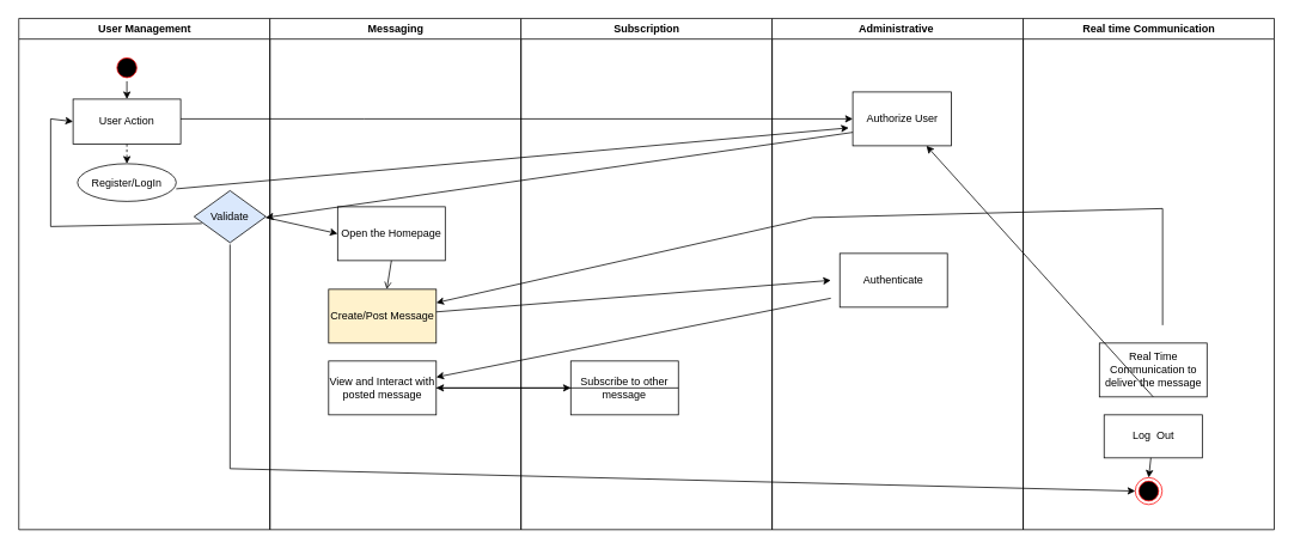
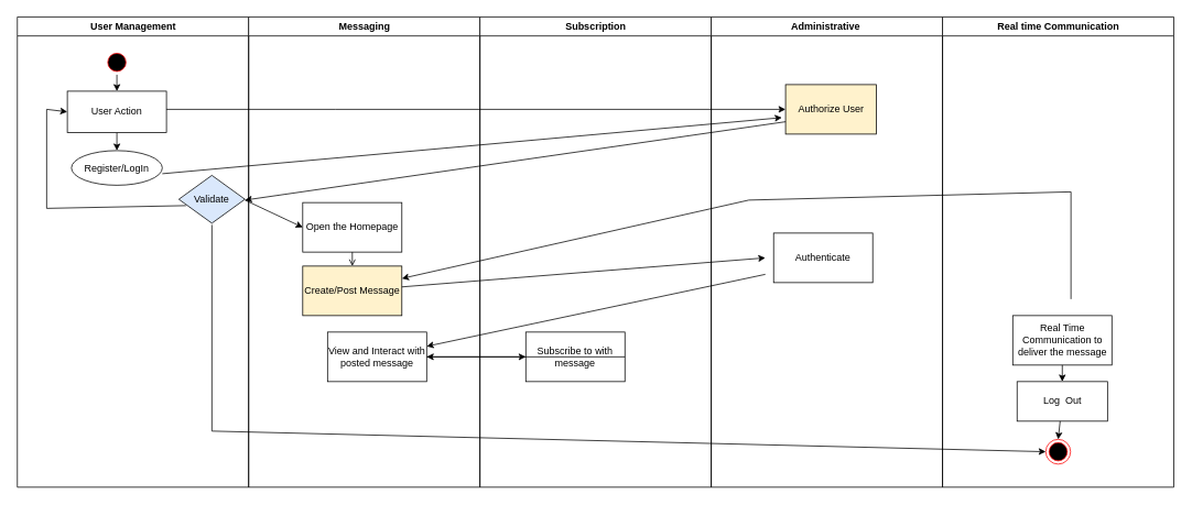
  <mxCell id="0" />
  <mxCell id="1" parent="0" />
  <mxCell id="2" value="User Management" style="swimlane;whiteSpace=wrap;startSize=23;" parent="1" vertex="1"><mxGeometry x="20.5" y="20" width="280" height="570" as="geometry" /></mxCell>
  <mxCell id="3" value="" style="ellipse;shape=startState;fillColor=#000000;strokeColor=#ff0000;" parent="2" vertex="1"><mxGeometry x="105.5" y="40" width="30" height="30" as="geometry" /></mxCell>
  <mxCell id="4" value="" style="edgeStyle=elbowEdgeStyle;elbow=horizontal;verticalAlign=bottom;endArrow=open;endSize=8;strokeColor=#FF0000;endFill=1;rounded=0" parent="2" source="7" edge="1"><mxGeometry x="100" y="40" as="geometry"><mxPoint x="115.5" y="110" as="targetPoint" /></mxGeometry></mxCell>
  <mxCell id="5" value="Register/LogIn" style="ellipse;" parent="2" vertex="1"><mxGeometry x="65.5" y="162" width="110" height="42" as="geometry" /></mxCell>
- <mxCell id="6" style="edgeStyle=orthogonalEdgeStyle;rounded=0;orthogonalLoop=1;jettySize=auto;html=1;exitX=0.5;exitY=1;exitDx=0;exitDy=0;entryX=0.5;entryY=0;entryDx=0;entryDy=0;dashed=1;" edge="1" parent="2" source="7" target="5"><mxGeometry relative="1" as="geometry" /></mxCell>
+ <mxCell id="6" style="edgeStyle=orthogonalEdgeStyle;rounded=0;orthogonalLoop=1;jettySize=auto;html=1;exitX=0.5;exitY=1;exitDx=0;exitDy=0;entryX=0.5;entryY=0;entryDx=0;entryDy=0;" edge="1" parent="2" source="7" target="5"><mxGeometry relative="1" as="geometry" /></mxCell>
  <mxCell id="7" value="User Action" style="rounded=0;whiteSpace=wrap;html=1;" vertex="1" parent="2"><mxGeometry x="60.5" y="90" width="120" height="50" as="geometry" /></mxCell>
  <mxCell id="8" value="Validate" style="rhombus;whiteSpace=wrap;html=1;fillColor=#dae8fc;" vertex="1" parent="2"><mxGeometry x="195.5" y="192" width="80" height="58" as="geometry" /></mxCell>
  <mxCell id="9" value="" style="endArrow=classic;html=1;rounded=0;" edge="1" parent="2"><mxGeometry width="50" height="50" relative="1" as="geometry"><mxPoint x="175.5" y="190" as="sourcePoint" /><mxPoint x="925.5" y="122" as="targetPoint" /></mxGeometry></mxCell>
  <mxCell id="10" value="" style="endArrow=classic;html=1;rounded=0;exitX=0.5;exitY=1;exitDx=0;exitDy=0;" edge="1" parent="2" source="3" target="7"><mxGeometry width="50" height="50" relative="1" as="geometry"><mxPoint x="205.5" y="242" as="sourcePoint" /><mxPoint x="255.5" y="192" as="targetPoint" /></mxGeometry></mxCell>
  <mxCell id="11" value="" style="endArrow=classic;html=1;rounded=0;exitX=0.108;exitY=0.632;exitDx=0;exitDy=0;exitPerimeter=0;" edge="1" parent="2" source="8"><mxGeometry width="50" height="50" relative="1" as="geometry"><mxPoint x="825.5" y="482" as="sourcePoint" /><mxPoint x="60.5" y="115" as="targetPoint" /><Array as="points"><mxPoint x="35.5" y="232" /><mxPoint x="35.5" y="112" /></Array></mxGeometry></mxCell>
  <mxCell id="12" value="Messaging" style="swimlane;whiteSpace=wrap" parent="1" vertex="1"><mxGeometry x="300.5" y="20" width="280" height="570" as="geometry" /></mxCell>
  <mxCell id="13" value="Create/Post Message" style="rounded=0;whiteSpace=wrap;html=1;fillColor=#fff2cc;" vertex="1" parent="12"><mxGeometry x="65.5" y="302" width="120" height="60" as="geometry" /></mxCell>
- <mxCell id="14" value="View and Interact with posted message" style="rounded=0;whiteSpace=wrap;html=1;" vertex="1" parent="12"><mxGeometry x="65.5" y="382" width="120" height="60" as="geometry" /></mxCell>
- <mxCell id="15" value="Open the Homepage" style="rounded=0;whiteSpace=wrap;html=1;" vertex="1" parent="12"><mxGeometry x="75.5" y="210" width="120" height="60" as="geometry" /></mxCell>
+ <mxCell id="14" value="View and Interact with posted message" style="rounded=0;whiteSpace=wrap;html=1;" vertex="1" parent="12"><mxGeometry x="95.5" y="382" width="120" height="60" as="geometry" /></mxCell>
+ <mxCell id="15" value="Open the Homepage" style="rounded=0;whiteSpace=wrap;html=1;" vertex="1" parent="12"><mxGeometry x="65.5" y="225" width="120" height="60" as="geometry" /></mxCell>
  <mxCell id="16" value="" style="endArrow=open;html=1;rounded=0;exitX=0.5;exitY=1;exitDx=0;exitDy=0;" edge="1" parent="12" source="15" target="13"><mxGeometry width="50" height="50" relative="1" as="geometry"><mxPoint x="545.5" y="482" as="sourcePoint" /><mxPoint x="595.5" y="432" as="targetPoint" /></mxGeometry></mxCell>
  <mxCell id="17" value="Subscription" style="swimlane;whiteSpace=wrap" parent="1" vertex="1"><mxGeometry x="580.5" y="20" width="280" height="570" as="geometry" /></mxCell>
- <mxCell id="18" value="Subscribe to other message" style="rounded=0;whiteSpace=wrap;html=1;" vertex="1" parent="17"><mxGeometry x="55.5" y="382" width="120" height="60" as="geometry" /></mxCell>
+ <mxCell id="18" value="Subscribe to with message" style="rounded=0;whiteSpace=wrap;html=1;" vertex="1" parent="17"><mxGeometry x="55.5" y="382" width="120" height="60" as="geometry" /></mxCell>
  <mxCell id="19" value="Administrative " style="swimlane;whiteSpace=wrap" vertex="1" parent="1"><mxGeometry x="860.5" y="20" width="280" height="570" as="geometry" /></mxCell>
- <mxCell id="20" value="Authorize User" style="rounded=0;whiteSpace=wrap;html=1;" vertex="1" parent="19"><mxGeometry x="90" y="82" width="110" height="60" as="geometry" /></mxCell>
+ <mxCell id="20" value="Authorize User" style="rounded=0;whiteSpace=wrap;html=1;fillColor=#fff2cc;" vertex="1" parent="19"><mxGeometry x="90" y="82" width="110" height="60" as="geometry" /></mxCell>
  <mxCell id="21" value="Authenticate" style="rounded=0;whiteSpace=wrap;html=1;" vertex="1" parent="19"><mxGeometry x="75.5" y="262" width="120" height="60" as="geometry" /></mxCell>
  <mxCell id="22" value="Real time Communication" style="swimlane;whiteSpace=wrap" vertex="1" parent="1"><mxGeometry x="1140.5" y="20" width="280" height="570" as="geometry" /></mxCell>
  <mxCell id="23" value="" style="ellipse;shape=endState;fillColor=#000000;strokeColor=#ff0000" vertex="1" parent="22"><mxGeometry x="125" y="512" width="30" height="30" as="geometry" /></mxCell>
  <mxCell id="24" value="Real Time Communication to deliver the message" style="rounded=0;whiteSpace=wrap;html=1;" vertex="1" parent="22"><mxGeometry x="85" y="362" width="120" height="60" as="geometry" /></mxCell>
  <mxCell id="25" value="Log&amp;nbsp; Out" style="rounded=0;whiteSpace=wrap;html=1;" vertex="1" parent="22"><mxGeometry x="90.25" y="442" width="109.5" height="48" as="geometry" /></mxCell>
- <mxCell id="26" value="" style="endArrow=classic;html=1;rounded=0;exitX=0.5;exitY=1;exitDx=0;exitDy=0;" edge="1" parent="22" source="24" target="20"><mxGeometry width="50" height="50" relative="1" as="geometry"><mxPoint x="-294.5" y="482" as="sourcePoint" /><mxPoint x="-244.5" y="432" as="targetPoint" /></mxGeometry></mxCell>
+ <mxCell id="26" value="" style="endArrow=classic;html=1;rounded=0;exitX=0.5;exitY=1;exitDx=0;exitDy=0;" edge="1" parent="22" source="24" target="25"><mxGeometry width="50" height="50" relative="1" as="geometry"><mxPoint x="-294.5" y="482" as="sourcePoint" /><mxPoint x="-244.5" y="432" as="targetPoint" /></mxGeometry></mxCell>
  <mxCell id="27" value="" style="endArrow=classic;html=1;rounded=0;entryX=0.5;entryY=0;entryDx=0;entryDy=0;" edge="1" parent="22" source="25" target="23"><mxGeometry width="50" height="50" relative="1" as="geometry"><mxPoint x="-294.5" y="482" as="sourcePoint" /><mxPoint x="-244.5" y="432" as="targetPoint" /></mxGeometry></mxCell>
  <mxCell id="28" style="edgeStyle=orthogonalEdgeStyle;rounded=0;orthogonalLoop=1;jettySize=auto;html=1;entryX=0;entryY=0.5;entryDx=0;entryDy=0;" edge="1" parent="1" source="7" target="20"><mxGeometry relative="1" as="geometry"><Array as="points"><mxPoint x="406" y="132" /><mxPoint x="406" y="132" /></Array></mxGeometry></mxCell>
  <mxCell id="29" value="" style="endArrow=classic;html=1;rounded=0;exitX=0;exitY=0.75;exitDx=0;exitDy=0;" edge="1" parent="1" source="20"><mxGeometry width="50" height="50" relative="1" as="geometry"><mxPoint x="536" y="262" as="sourcePoint" /><mxPoint x="296" y="242" as="targetPoint" /></mxGeometry></mxCell>
  <mxCell id="30" value="" style="endArrow=classic;html=1;rounded=0;entryX=0;entryY=0.5;entryDx=0;entryDy=0;" edge="1" parent="1" target="15"><mxGeometry width="50" height="50" relative="1" as="geometry"><mxPoint x="296" y="242" as="sourcePoint" /><mxPoint x="896" y="452" as="targetPoint" /></mxGeometry></mxCell>
  <mxCell id="31" value="" style="endArrow=classic;html=1;rounded=0;" edge="1" parent="1" source="13"><mxGeometry width="50" height="50" relative="1" as="geometry"><mxPoint x="846" y="502" as="sourcePoint" /><mxPoint x="926" y="312" as="targetPoint" /></mxGeometry></mxCell>
  <mxCell id="32" value="" style="endArrow=classic;html=1;rounded=0;" edge="1" parent="1" target="14"><mxGeometry width="50" height="50" relative="1" as="geometry"><mxPoint x="926" y="332" as="sourcePoint" /><mxPoint x="896" y="452" as="targetPoint" /></mxGeometry></mxCell>
  <mxCell id="33" value="" style="endArrow=classic;html=1;rounded=0;exitX=1;exitY=0.5;exitDx=0;exitDy=0;" edge="1" parent="1" source="14"><mxGeometry width="50" height="50" relative="1" as="geometry"><mxPoint x="846" y="502" as="sourcePoint" /><mxPoint x="636" y="432" as="targetPoint" /></mxGeometry></mxCell>
  <mxCell id="34" value="" style="endArrow=classic;html=1;rounded=0;exitX=1;exitY=0.5;exitDx=0;exitDy=0;" edge="1" parent="1" source="18" target="14"><mxGeometry width="50" height="50" relative="1" as="geometry"><mxPoint x="846" y="502" as="sourcePoint" /><mxPoint x="896" y="452" as="targetPoint" /></mxGeometry></mxCell>
  <mxCell id="35" value="" style="endArrow=classic;html=1;rounded=0;entryX=1;entryY=0.25;entryDx=0;entryDy=0;" edge="1" parent="1" target="13"><mxGeometry width="50" height="50" relative="1" as="geometry"><mxPoint x="1296" y="362" as="sourcePoint" /><mxPoint x="896" y="452" as="targetPoint" /><Array as="points"><mxPoint x="1296" y="232" /><mxPoint x="906" y="242" /></Array></mxGeometry></mxCell>
  <mxCell id="36" value="" style="endArrow=classic;html=1;rounded=0;entryX=0;entryY=0.5;entryDx=0;entryDy=0;" edge="1" parent="1" target="23"><mxGeometry width="50" height="50" relative="1" as="geometry"><mxPoint x="256" y="272" as="sourcePoint" /><mxPoint x="896" y="452" as="targetPoint" /><Array as="points"><mxPoint x="256" y="522" /></Array></mxGeometry></mxCell>
